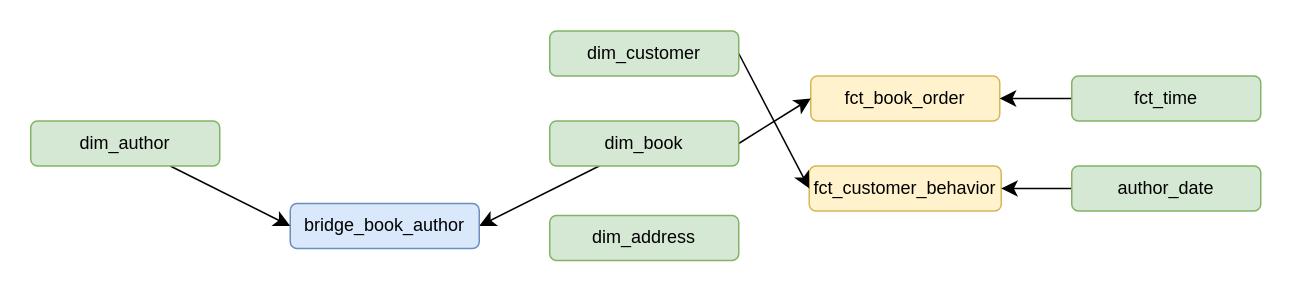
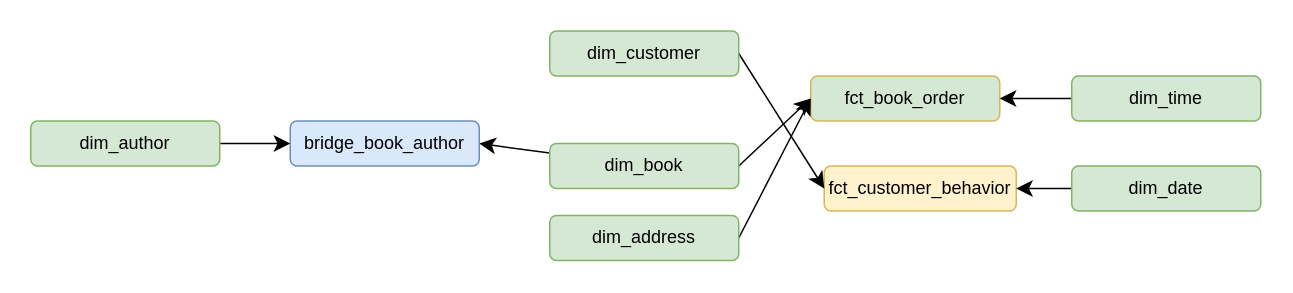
  <mxCell id="0" />
  <mxCell id="1" parent="0" />
- <mxCell id="2" value="fct_book_order" style="rounded=1;whiteSpace=wrap;html=1;fillColor=#fff2cc;strokeColor=#d6b656;" vertex="1" parent="1"><mxGeometry x="540" y="50" width="126" height="30" as="geometry" /></mxCell>
- <mxCell id="3" value="fct_customer_behavior" style="rounded=1;whiteSpace=wrap;html=1;fillColor=#fff2cc;strokeColor=#d6b656;" vertex="1" parent="1"><mxGeometry x="539" y="110" width="128" height="30" as="geometry" /></mxCell>
+ <mxCell id="2" value="fct_book_order" style="rounded=1;whiteSpace=wrap;html=1;fillColor=#d5e8d4;strokeColor=#d6b656;" vertex="1" parent="1"><mxGeometry x="540" y="50" width="126" height="30" as="geometry" /></mxCell>
+ <mxCell id="3" value="fct_customer_behavior" style="rounded=1;whiteSpace=wrap;html=1;fillColor=#fff2cc;strokeColor=#d6b656;" vertex="1" parent="1"><mxGeometry x="549" y="110" width="128" height="30" as="geometry" /></mxCell>
  <mxCell id="4" style="edgeStyle=none;curved=1;rounded=0;orthogonalLoop=1;jettySize=auto;html=1;entryX=1;entryY=0.5;entryDx=0;entryDy=0;fontSize=12;startSize=8;endSize=8;exitX=0;exitY=0.5;exitDx=0;exitDy=0;" edge="1" parent="1" source="5" target="3"><mxGeometry relative="1" as="geometry" /></mxCell>
- <mxCell id="5" value="author_date" style="rounded=1;whiteSpace=wrap;html=1;fillColor=#d5e8d4;strokeColor=#82b366;" vertex="1" parent="1"><mxGeometry x="714" y="110" width="126" height="30" as="geometry" /></mxCell>
+ <mxCell id="5" value="dim_date" style="rounded=1;whiteSpace=wrap;html=1;fillColor=#d5e8d4;strokeColor=#82b366;" vertex="1" parent="1"><mxGeometry x="714" y="110" width="126" height="30" as="geometry" /></mxCell>
  <mxCell id="6" style="edgeStyle=none;curved=1;rounded=0;orthogonalLoop=1;jettySize=auto;html=1;entryX=1;entryY=0.5;entryDx=0;entryDy=0;fontSize=12;startSize=8;endSize=8;exitX=0;exitY=0.5;exitDx=0;exitDy=0;" edge="1" parent="1" source="7" target="2"><mxGeometry relative="1" as="geometry" /></mxCell>
- <mxCell id="7" value="fct_time" style="rounded=1;whiteSpace=wrap;html=1;fillColor=#d5e8d4;strokeColor=#82b366;" vertex="1" parent="1"><mxGeometry x="714" y="50" width="126" height="30" as="geometry" /></mxCell>
+ <mxCell id="7" value="dim_time" style="rounded=1;whiteSpace=wrap;html=1;fillColor=#d5e8d4;strokeColor=#82b366;" vertex="1" parent="1"><mxGeometry x="714" y="50" width="126" height="30" as="geometry" /></mxCell>
  <mxCell id="8" style="edgeStyle=none;curved=1;rounded=0;orthogonalLoop=1;jettySize=auto;html=1;entryX=0;entryY=0.5;entryDx=0;entryDy=0;fontSize=12;startSize=8;endSize=8;exitX=1;exitY=0.5;exitDx=0;exitDy=0;" edge="1" parent="1" source="9" target="3"><mxGeometry relative="1" as="geometry" /></mxCell>
  <mxCell id="9" value="dim_customer" style="rounded=1;whiteSpace=wrap;html=1;fillColor=#d5e8d4;strokeColor=#82b366;" vertex="1" parent="1"><mxGeometry x="366" y="20" width="126" height="30" as="geometry" /></mxCell>
+ <mxCell id="10" style="edgeStyle=none;curved=1;rounded=0;orthogonalLoop=1;jettySize=auto;html=1;entryX=0;entryY=0.5;entryDx=0;entryDy=0;fontSize=12;startSize=8;endSize=8;exitX=1;exitY=0.5;exitDx=0;exitDy=0;" edge="1" parent="1" source="11" target="2"><mxGeometry relative="1" as="geometry" /></mxCell>
  <mxCell id="11" value="dim_address" style="rounded=1;whiteSpace=wrap;html=1;fillColor=#d5e8d4;strokeColor=#82b366;" vertex="1" parent="1"><mxGeometry x="366" y="143" width="126" height="30" as="geometry" /></mxCell>
  <mxCell id="12" style="edgeStyle=none;curved=1;rounded=0;orthogonalLoop=1;jettySize=auto;html=1;entryX=0;entryY=0.5;entryDx=0;entryDy=0;fontSize=12;startSize=8;endSize=8;exitX=1;exitY=0.5;exitDx=0;exitDy=0;" edge="1" parent="1" source="14" target="2"><mxGeometry relative="1" as="geometry" /></mxCell>
  <mxCell id="13" style="edgeStyle=none;curved=1;rounded=0;orthogonalLoop=1;jettySize=auto;html=1;entryX=1;entryY=0.5;entryDx=0;entryDy=0;fontSize=12;startSize=8;endSize=8;" edge="1" parent="1" source="14" target="15"><mxGeometry relative="1" as="geometry" /></mxCell>
- <mxCell id="14" value="&lt;div&gt;dim_book&lt;/div&gt;" style="rounded=1;whiteSpace=wrap;html=1;fillColor=#d5e8d4;strokeColor=#82b366;" vertex="1" parent="1"><mxGeometry x="366" y="80" width="126" height="30" as="geometry" /></mxCell>
- <mxCell id="15" value="bridge_book_author" style="rounded=1;whiteSpace=wrap;html=1;fillColor=#dae8fc;strokeColor=#6c8ebf;" vertex="1" parent="1"><mxGeometry x="193" y="135" width="126" height="30" as="geometry" /></mxCell>
+ <mxCell id="14" value="&lt;div&gt;dim_book&lt;/div&gt;" style="rounded=1;whiteSpace=wrap;html=1;fillColor=#d5e8d4;strokeColor=#82b366;" vertex="1" parent="1"><mxGeometry x="366" y="95" width="126" height="30" as="geometry" /></mxCell>
+ <mxCell id="15" value="bridge_book_author" style="rounded=1;whiteSpace=wrap;html=1;fillColor=#dae8fc;strokeColor=#6c8ebf;" vertex="1" parent="1"><mxGeometry x="193" y="80" width="126" height="30" as="geometry" /></mxCell>
  <mxCell id="16" style="edgeStyle=none;curved=1;rounded=0;orthogonalLoop=1;jettySize=auto;html=1;entryX=0;entryY=0.5;entryDx=0;entryDy=0;fontSize=12;startSize=8;endSize=8;" edge="1" parent="1" source="17" target="15"><mxGeometry relative="1" as="geometry" /></mxCell>
  <mxCell id="17" value="dim_author" style="rounded=1;whiteSpace=wrap;html=1;fillColor=#d5e8d4;strokeColor=#82b366;" vertex="1" parent="1"><mxGeometry x="20" y="80" width="126" height="30" as="geometry" /></mxCell>
